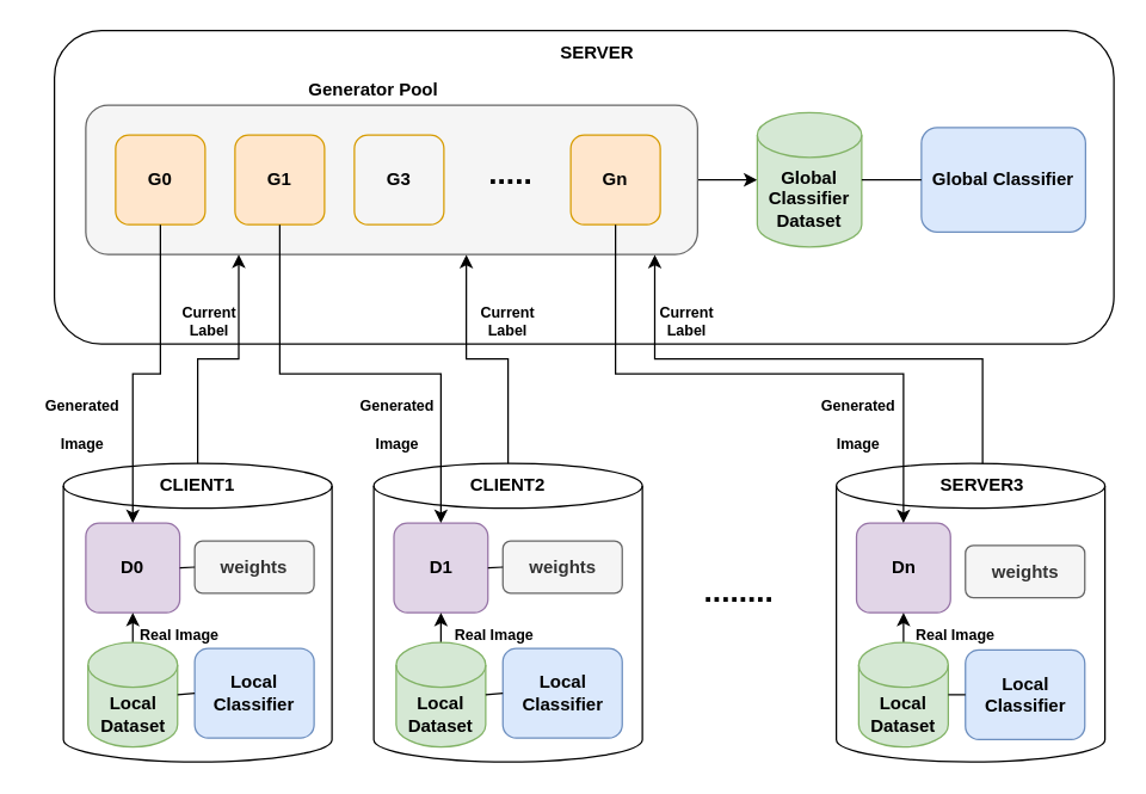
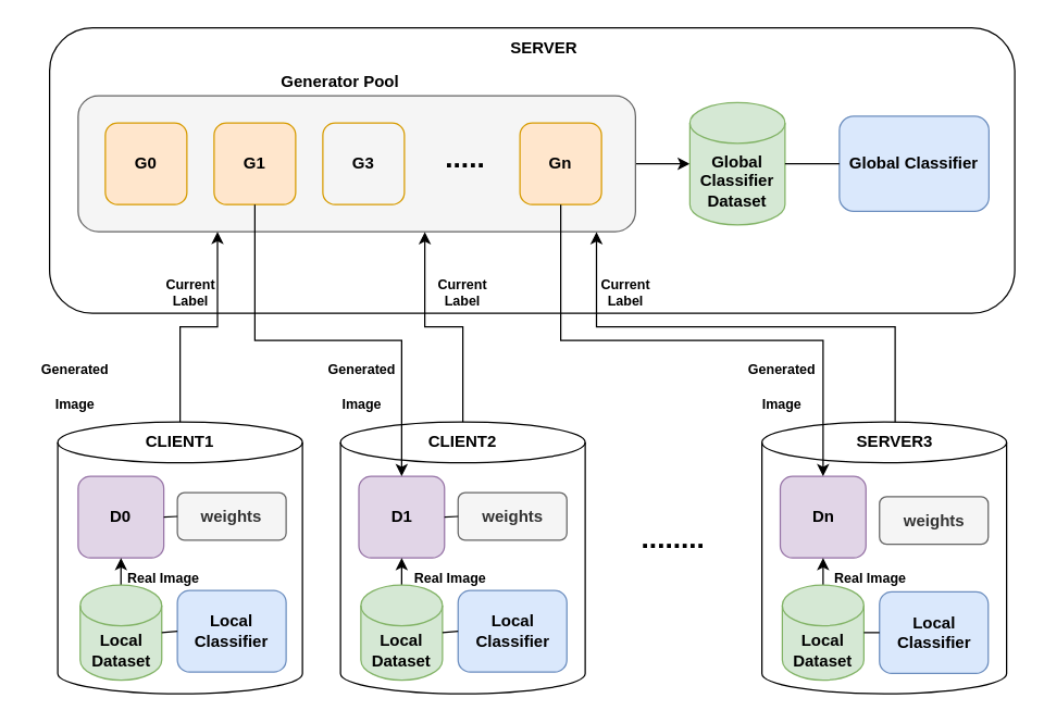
  <mxCell id="0" />
  <mxCell id="1" parent="0" />
  <mxCell id="2" value="" style="rounded=1;whiteSpace=wrap;html=1;" vertex="1" parent="1"><mxGeometry x="36" y="20" width="710" height="210" as="geometry" /></mxCell>
  <mxCell id="3" style="edgeStyle=orthogonalEdgeStyle;rounded=0;orthogonalLoop=1;jettySize=auto;html=1;exitX=1;exitY=0.5;exitDx=0;exitDy=0;entryX=0;entryY=0.5;entryDx=0;entryDy=0;entryPerimeter=0;fontFamily=Helvetica;fontSize=10;" edge="1" parent="1" source="4" target="5"><mxGeometry relative="1" as="geometry" /></mxCell>
  <mxCell id="4" value="" style="rounded=1;whiteSpace=wrap;html=1;fillColor=#f5f5f5;fontColor=#333333;strokeColor=#666666;" vertex="1" parent="1"><mxGeometry x="57" y="70" width="410" height="100" as="geometry" /></mxCell>
  <mxCell id="5" value="&lt;b&gt;Global Classifier Dataset&lt;/b&gt;" style="shape=cylinder3;whiteSpace=wrap;html=1;boundedLbl=1;backgroundOutline=1;size=15;fillColor=#d5e8d4;strokeColor=#82b366;" vertex="1" parent="1"><mxGeometry x="507" y="75" width="70" height="90" as="geometry" /></mxCell>
  <mxCell id="6" value="&lt;b&gt;Global Classifier&lt;/b&gt;" style="rounded=1;whiteSpace=wrap;html=1;fillColor=#dae8fc;strokeColor=#6c8ebf;" vertex="1" parent="1"><mxGeometry x="617" y="85" width="110" height="70" as="geometry" /></mxCell>
  <mxCell id="7" value="&lt;b&gt;G1&lt;/b&gt;" style="rounded=1;whiteSpace=wrap;html=1;fillColor=#ffe6cc;strokeColor=#d79b00;" vertex="1" parent="1"><mxGeometry x="157" y="90" width="60" height="60" as="geometry" /></mxCell>
  <mxCell id="8" value="&lt;b&gt;G0&lt;/b&gt;" style="rounded=1;whiteSpace=wrap;html=1;fillColor=#ffe6cc;strokeColor=#d79b00;" vertex="1" parent="1"><mxGeometry x="77" y="90" width="60" height="60" as="geometry" /></mxCell>
  <mxCell id="9" value="&lt;b&gt;G3&lt;/b&gt;" style="rounded=1;whiteSpace=wrap;html=1;fillColor=#f5f5f5;strokeColor=#d79b00;" vertex="1" parent="1"><mxGeometry x="237" y="90" width="60" height="60" as="geometry" /></mxCell>
  <mxCell id="10" value="&lt;b&gt;Gn&lt;/b&gt;" style="rounded=1;whiteSpace=wrap;html=1;fillColor=#ffe6cc;strokeColor=#d79b00;" vertex="1" parent="1"><mxGeometry x="382" y="90" width="60" height="60" as="geometry" /></mxCell>
  <mxCell id="11" value="" style="shape=cylinder3;whiteSpace=wrap;html=1;boundedLbl=1;backgroundOutline=1;size=15;strokeColor=#000000;fillColor=#FFFFFF;gradientColor=#ffffff;" vertex="1" parent="1"><mxGeometry x="42" y="310" width="180" height="200" as="geometry" /></mxCell>
  <mxCell id="12" value="&lt;b&gt;D0&lt;/b&gt;" style="rounded=1;whiteSpace=wrap;html=1;strokeColor=#9673a6;fillColor=#e1d5e7;" vertex="1" parent="1"><mxGeometry x="57" y="350" width="63" height="60" as="geometry" /></mxCell>
  <mxCell id="13" value="&lt;b&gt;Local Classifier&lt;/b&gt;" style="rounded=1;whiteSpace=wrap;html=1;strokeColor=#6c8ebf;fillColor=#dae8fc;" vertex="1" parent="1"><mxGeometry x="130" y="434" width="80" height="60" as="geometry" /></mxCell>
  <mxCell id="14" value="&lt;b&gt;weights&lt;/b&gt;" style="rounded=1;whiteSpace=wrap;html=1;strokeColor=#666666;fillColor=#f5f5f5;fontColor=#333333;" vertex="1" parent="1"><mxGeometry x="130" y="362" width="80" height="35" as="geometry" /></mxCell>
  <mxCell id="15" value="" style="shape=cylinder3;whiteSpace=wrap;html=1;boundedLbl=1;backgroundOutline=1;size=15;strokeColor=#000000;fillColor=#FFFFFF;" vertex="1" parent="1"><mxGeometry x="250" y="310" width="180" height="200" as="geometry" /></mxCell>
  <mxCell id="16" value="" style="shape=cylinder3;whiteSpace=wrap;html=1;boundedLbl=1;backgroundOutline=1;size=15;strokeColor=#000000;fillColor=#FFFFFF;" vertex="1" parent="1"><mxGeometry x="560" y="310" width="180" height="200" as="geometry" /></mxCell>
  <mxCell id="17" style="edgeStyle=orthogonalEdgeStyle;rounded=0;orthogonalLoop=1;jettySize=auto;html=1;exitX=0.5;exitY=0;exitDx=0;exitDy=0;exitPerimeter=0;entryX=0.5;entryY=1;entryDx=0;entryDy=0;" edge="1" parent="1" source="18" target="12"><mxGeometry relative="1" as="geometry" /></mxCell>
  <mxCell id="18" value="&lt;b&gt;Local Dataset&lt;/b&gt;" style="shape=cylinder3;whiteSpace=wrap;html=1;boundedLbl=1;backgroundOutline=1;size=15;strokeColor=#82b366;fillColor=#d5e8d4;" vertex="1" parent="1"><mxGeometry x="58.5" y="430" width="60" height="70" as="geometry" /></mxCell>
  <mxCell id="19" style="edgeStyle=orthogonalEdgeStyle;rounded=0;orthogonalLoop=1;jettySize=auto;html=1;exitX=0.5;exitY=0;exitDx=0;exitDy=0;entryX=0.25;entryY=1;entryDx=0;entryDy=0;fontFamily=Helvetica;fontSize=10;" edge="1" parent="1" source="20" target="4"><mxGeometry relative="1" as="geometry" /></mxCell>
  <mxCell id="20" value="&lt;b&gt;CLIENT1&lt;/b&gt;" style="text;html=1;strokeColor=none;fillColor=none;align=center;verticalAlign=middle;whiteSpace=wrap;rounded=0;" vertex="1" parent="1"><mxGeometry x="102" y="310" width="60" height="30" as="geometry" /></mxCell>
  <mxCell id="21" style="edgeStyle=orthogonalEdgeStyle;rounded=0;orthogonalLoop=1;jettySize=auto;html=1;exitX=0.5;exitY=0;exitDx=0;exitDy=0;entryX=0.622;entryY=1.002;entryDx=0;entryDy=0;entryPerimeter=0;fontFamily=Helvetica;fontSize=10;" edge="1" parent="1" source="22" target="4"><mxGeometry relative="1" as="geometry" /></mxCell>
  <mxCell id="22" value="&lt;b&gt;CLIENT2&lt;/b&gt;" style="text;html=1;strokeColor=none;fillColor=none;align=center;verticalAlign=middle;whiteSpace=wrap;rounded=0;" vertex="1" parent="1"><mxGeometry x="310" y="310" width="60" height="30" as="geometry" /></mxCell>
  <mxCell id="23" style="edgeStyle=orthogonalEdgeStyle;rounded=0;orthogonalLoop=1;jettySize=auto;html=1;exitX=0.5;exitY=0;exitDx=0;exitDy=0;entryX=0.93;entryY=1.002;entryDx=0;entryDy=0;entryPerimeter=0;fontFamily=Helvetica;fontSize=10;" edge="1" parent="1" source="24" target="4"><mxGeometry relative="1" as="geometry" /></mxCell>
  <mxCell id="24" value="&lt;b&gt;SERVER3&lt;/b&gt;" style="text;html=1;strokeColor=none;fillColor=none;align=center;verticalAlign=middle;whiteSpace=wrap;rounded=0;" vertex="1" parent="1"><mxGeometry x="628" y="310" width="60" height="30" as="geometry" /></mxCell>
  <mxCell id="25" value="&lt;b&gt;SERVER&lt;/b&gt;" style="text;html=1;strokeColor=none;fillColor=none;align=center;verticalAlign=middle;whiteSpace=wrap;rounded=0;" vertex="1" parent="1"><mxGeometry x="370" y="20" width="60" height="30" as="geometry" /></mxCell>
  <mxCell id="26" value="&lt;b&gt;D1&lt;/b&gt;" style="rounded=1;whiteSpace=wrap;html=1;strokeColor=#9673a6;fillColor=#e1d5e7;" vertex="1" parent="1"><mxGeometry x="263.5" y="350" width="63" height="60" as="geometry" /></mxCell>
  <mxCell id="27" value="&lt;b&gt;Local Classifier&lt;/b&gt;" style="rounded=1;whiteSpace=wrap;html=1;strokeColor=#6c8ebf;fillColor=#dae8fc;" vertex="1" parent="1"><mxGeometry x="336.5" y="434" width="80" height="60" as="geometry" /></mxCell>
  <mxCell id="28" value="&lt;b&gt;weights&lt;/b&gt;" style="rounded=1;whiteSpace=wrap;html=1;strokeColor=#666666;fillColor=#f5f5f5;fontColor=#333333;" vertex="1" parent="1"><mxGeometry x="336.5" y="362" width="80" height="35" as="geometry" /></mxCell>
  <mxCell id="29" style="edgeStyle=orthogonalEdgeStyle;rounded=0;orthogonalLoop=1;jettySize=auto;html=1;exitX=0.5;exitY=0;exitDx=0;exitDy=0;exitPerimeter=0;entryX=0.5;entryY=1;entryDx=0;entryDy=0;" edge="1" parent="1" source="30" target="26"><mxGeometry relative="1" as="geometry" /></mxCell>
  <mxCell id="30" value="&lt;b&gt;Local Dataset&lt;/b&gt;" style="shape=cylinder3;whiteSpace=wrap;html=1;boundedLbl=1;backgroundOutline=1;size=15;strokeColor=#82b366;fillColor=#d5e8d4;" vertex="1" parent="1"><mxGeometry x="265" y="430" width="60" height="70" as="geometry" /></mxCell>
  <mxCell id="31" value="&lt;b&gt;Dn&lt;/b&gt;" style="rounded=1;whiteSpace=wrap;html=1;strokeColor=#9673a6;fillColor=#e1d5e7;" vertex="1" parent="1"><mxGeometry x="573.5" y="350" width="63" height="60" as="geometry" /></mxCell>
  <mxCell id="32" value="&lt;b&gt;Local Classifier&lt;/b&gt;" style="rounded=1;whiteSpace=wrap;html=1;strokeColor=#6c8ebf;fillColor=#dae8fc;" vertex="1" parent="1"><mxGeometry x="646.5" y="435" width="80" height="60" as="geometry" /></mxCell>
  <mxCell id="33" value="&lt;b&gt;weights&lt;/b&gt;" style="rounded=1;whiteSpace=wrap;html=1;strokeColor=#666666;fillColor=#f5f5f5;fontColor=#333333;" vertex="1" parent="1"><mxGeometry x="646.5" y="365" width="80" height="35" as="geometry" /></mxCell>
  <mxCell id="34" style="edgeStyle=orthogonalEdgeStyle;rounded=0;orthogonalLoop=1;jettySize=auto;html=1;exitX=0.5;exitY=0;exitDx=0;exitDy=0;exitPerimeter=0;entryX=0.5;entryY=1;entryDx=0;entryDy=0;" edge="1" parent="1" source="35" target="31"><mxGeometry relative="1" as="geometry" /></mxCell>
  <mxCell id="35" value="&lt;b&gt;Local Dataset&lt;/b&gt;" style="shape=cylinder3;whiteSpace=wrap;html=1;boundedLbl=1;backgroundOutline=1;size=15;strokeColor=#82b366;fillColor=#d5e8d4;" vertex="1" parent="1"><mxGeometry x="575" y="430" width="60" height="70" as="geometry" /></mxCell>
- <mxCell id="36" style="edgeStyle=orthogonalEdgeStyle;rounded=0;orthogonalLoop=1;jettySize=auto;html=1;exitX=0.5;exitY=1;exitDx=0;exitDy=0;" edge="1" parent="1" source="8" target="12"><mxGeometry relative="1" as="geometry" /></mxCell>
  <mxCell id="37" style="edgeStyle=orthogonalEdgeStyle;rounded=0;orthogonalLoop=1;jettySize=auto;html=1;exitX=0.5;exitY=1;exitDx=0;exitDy=0;entryX=0.5;entryY=0;entryDx=0;entryDy=0;" edge="1" parent="1" source="7" target="26"><mxGeometry relative="1" as="geometry" /></mxCell>
  <mxCell id="38" style="edgeStyle=orthogonalEdgeStyle;rounded=0;orthogonalLoop=1;jettySize=auto;html=1;exitX=0.5;exitY=1;exitDx=0;exitDy=0;" edge="1" parent="1" source="10" target="31"><mxGeometry relative="1" as="geometry"><Array as="points"><mxPoint x="412" y="250" /><mxPoint x="605" y="250" /></Array></mxGeometry></mxCell>
  <mxCell id="39" value="" style="endArrow=none;html=1;rounded=0;exitX=1;exitY=0.5;exitDx=0;exitDy=0;entryX=0;entryY=0.5;entryDx=0;entryDy=0;" edge="1" parent="1" source="12" target="14"><mxGeometry width="50" height="50" relative="1" as="geometry"><mxPoint x="370" y="420" as="sourcePoint" /><mxPoint x="420" y="370" as="targetPoint" /></mxGeometry></mxCell>
  <mxCell id="40" value="" style="endArrow=none;html=1;rounded=0;exitX=1;exitY=0.5;exitDx=0;exitDy=0;entryX=0;entryY=0.5;entryDx=0;entryDy=0;" edge="1" parent="1" source="26" target="28"><mxGeometry width="50" height="50" relative="1" as="geometry"><mxPoint x="370" y="420" as="sourcePoint" /><mxPoint x="420" y="370" as="targetPoint" /></mxGeometry></mxCell>
  <mxCell id="41" value="&lt;b&gt;Generator Pool&lt;/b&gt;" style="text;html=1;strokeColor=none;fillColor=none;align=center;verticalAlign=middle;whiteSpace=wrap;rounded=0;" vertex="1" parent="1"><mxGeometry x="190" y="45" width="120" height="30" as="geometry" /></mxCell>
  <mxCell id="42" value="&lt;b&gt;&lt;font style=&quot;font-size: 21px;&quot;&gt;.....&lt;/font&gt;&lt;/b&gt;" style="text;html=1;strokeColor=none;fillColor=none;align=center;verticalAlign=middle;whiteSpace=wrap;rounded=0;" vertex="1" parent="1"><mxGeometry x="297" y="100" width="90" height="30" as="geometry" /></mxCell>
  <mxCell id="43" value="&lt;b&gt;&lt;font style=&quot;font-size: 21px;&quot;&gt;........&lt;/font&gt;&lt;/b&gt;" style="text;html=1;strokeColor=none;fillColor=none;align=center;verticalAlign=middle;whiteSpace=wrap;rounded=0;" vertex="1" parent="1"><mxGeometry x="450" y="380" width="90" height="30" as="geometry" /></mxCell>
  <mxCell id="44" value="" style="endArrow=none;html=1;rounded=0;fontSize=21;exitX=1;exitY=0.5;exitDx=0;exitDy=0;exitPerimeter=0;entryX=0;entryY=0.5;entryDx=0;entryDy=0;" edge="1" parent="1" source="18" target="13"><mxGeometry width="50" height="50" relative="1" as="geometry"><mxPoint x="370" y="350" as="sourcePoint" /><mxPoint x="420" y="300" as="targetPoint" /></mxGeometry></mxCell>
  <mxCell id="45" value="" style="endArrow=none;html=1;rounded=0;fontSize=21;exitX=1;exitY=0.5;exitDx=0;exitDy=0;exitPerimeter=0;entryX=0;entryY=0.5;entryDx=0;entryDy=0;" edge="1" parent="1" source="30" target="27"><mxGeometry width="50" height="50" relative="1" as="geometry"><mxPoint x="370" y="350" as="sourcePoint" /><mxPoint x="420" y="300" as="targetPoint" /></mxGeometry></mxCell>
  <mxCell id="46" value="" style="endArrow=none;html=1;rounded=0;fontSize=21;exitX=1;exitY=0.5;exitDx=0;exitDy=0;exitPerimeter=0;entryX=0;entryY=0.5;entryDx=0;entryDy=0;" edge="1" parent="1" source="35" target="32"><mxGeometry width="50" height="50" relative="1" as="geometry"><mxPoint x="370" y="350" as="sourcePoint" /><mxPoint x="420" y="300" as="targetPoint" /></mxGeometry></mxCell>
  <mxCell id="47" value="&lt;font style=&quot;font-size: 10px;&quot;&gt;&lt;b style=&quot;line-height: 1.2;&quot;&gt;Generated Image&lt;/b&gt;&lt;/font&gt;" style="text;html=1;strokeColor=none;fillColor=none;align=center;verticalAlign=middle;whiteSpace=wrap;rounded=0;fontSize=21;" vertex="1" parent="1"><mxGeometry x="20" y="270" width="70" height="20" as="geometry" /></mxCell>
  <mxCell id="48" value="&lt;font style=&quot;font-size: 10px;&quot;&gt;&lt;b style=&quot;line-height: 1.2;&quot;&gt;Generated Image&lt;/b&gt;&lt;/font&gt;" style="text;html=1;strokeColor=none;fillColor=none;align=center;verticalAlign=middle;whiteSpace=wrap;rounded=0;fontSize=21;" vertex="1" parent="1"><mxGeometry x="232" y="270" width="68" height="20" as="geometry" /></mxCell>
  <mxCell id="49" value="&lt;font style=&quot;font-size: 10px;&quot;&gt;&lt;b style=&quot;line-height: 1.2;&quot;&gt;Generated Image&lt;/b&gt;&lt;/font&gt;" style="text;html=1;strokeColor=none;fillColor=none;align=center;verticalAlign=middle;whiteSpace=wrap;rounded=0;fontSize=21;" vertex="1" parent="1"><mxGeometry x="540" y="270" width="70" height="20" as="geometry" /></mxCell>
  <mxCell id="50" value="&lt;b&gt;Real Image&lt;/b&gt;" style="text;html=1;strokeColor=none;fillColor=none;align=center;verticalAlign=middle;whiteSpace=wrap;rounded=0;fontFamily=Helvetica;fontSize=10;" vertex="1" parent="1"><mxGeometry x="90" y="410" width="60" height="30" as="geometry" /></mxCell>
  <mxCell id="51" value="&lt;b&gt;Real Image&lt;/b&gt;" style="text;html=1;strokeColor=none;fillColor=none;align=center;verticalAlign=middle;whiteSpace=wrap;rounded=0;fontFamily=Helvetica;fontSize=10;" vertex="1" parent="1"><mxGeometry x="301" y="410" width="60" height="30" as="geometry" /></mxCell>
  <mxCell id="52" value="&lt;b&gt;Real Image&lt;/b&gt;" style="text;html=1;strokeColor=none;fillColor=none;align=center;verticalAlign=middle;whiteSpace=wrap;rounded=0;fontFamily=Helvetica;fontSize=10;" vertex="1" parent="1"><mxGeometry x="610" y="410" width="60" height="30" as="geometry" /></mxCell>
  <mxCell id="53" value="&lt;b&gt;Current Label&lt;/b&gt;" style="text;html=1;strokeColor=none;fillColor=none;align=center;verticalAlign=middle;whiteSpace=wrap;rounded=0;fontFamily=Helvetica;fontSize=10;" vertex="1" parent="1"><mxGeometry x="110" y="200" width="60" height="30" as="geometry" /></mxCell>
  <mxCell id="54" value="&lt;b&gt;Current Label&lt;/b&gt;" style="text;html=1;strokeColor=none;fillColor=none;align=center;verticalAlign=middle;whiteSpace=wrap;rounded=0;fontFamily=Helvetica;fontSize=10;" vertex="1" parent="1"><mxGeometry x="310" y="200" width="60" height="30" as="geometry" /></mxCell>
  <mxCell id="55" value="&lt;b&gt;Current Label&lt;/b&gt;" style="text;html=1;strokeColor=none;fillColor=none;align=center;verticalAlign=middle;whiteSpace=wrap;rounded=0;fontFamily=Helvetica;fontSize=10;" vertex="1" parent="1"><mxGeometry x="430" y="200" width="60" height="30" as="geometry" /></mxCell>
  <mxCell id="56" value="" style="endArrow=none;html=1;rounded=0;fontFamily=Helvetica;fontSize=10;entryX=0;entryY=0.5;entryDx=0;entryDy=0;exitX=1;exitY=0.5;exitDx=0;exitDy=0;exitPerimeter=0;" edge="1" parent="1" source="5" target="6"><mxGeometry width="50" height="50" relative="1" as="geometry"><mxPoint x="370" y="320" as="sourcePoint" /><mxPoint x="420" y="270" as="targetPoint" /></mxGeometry></mxCell>
